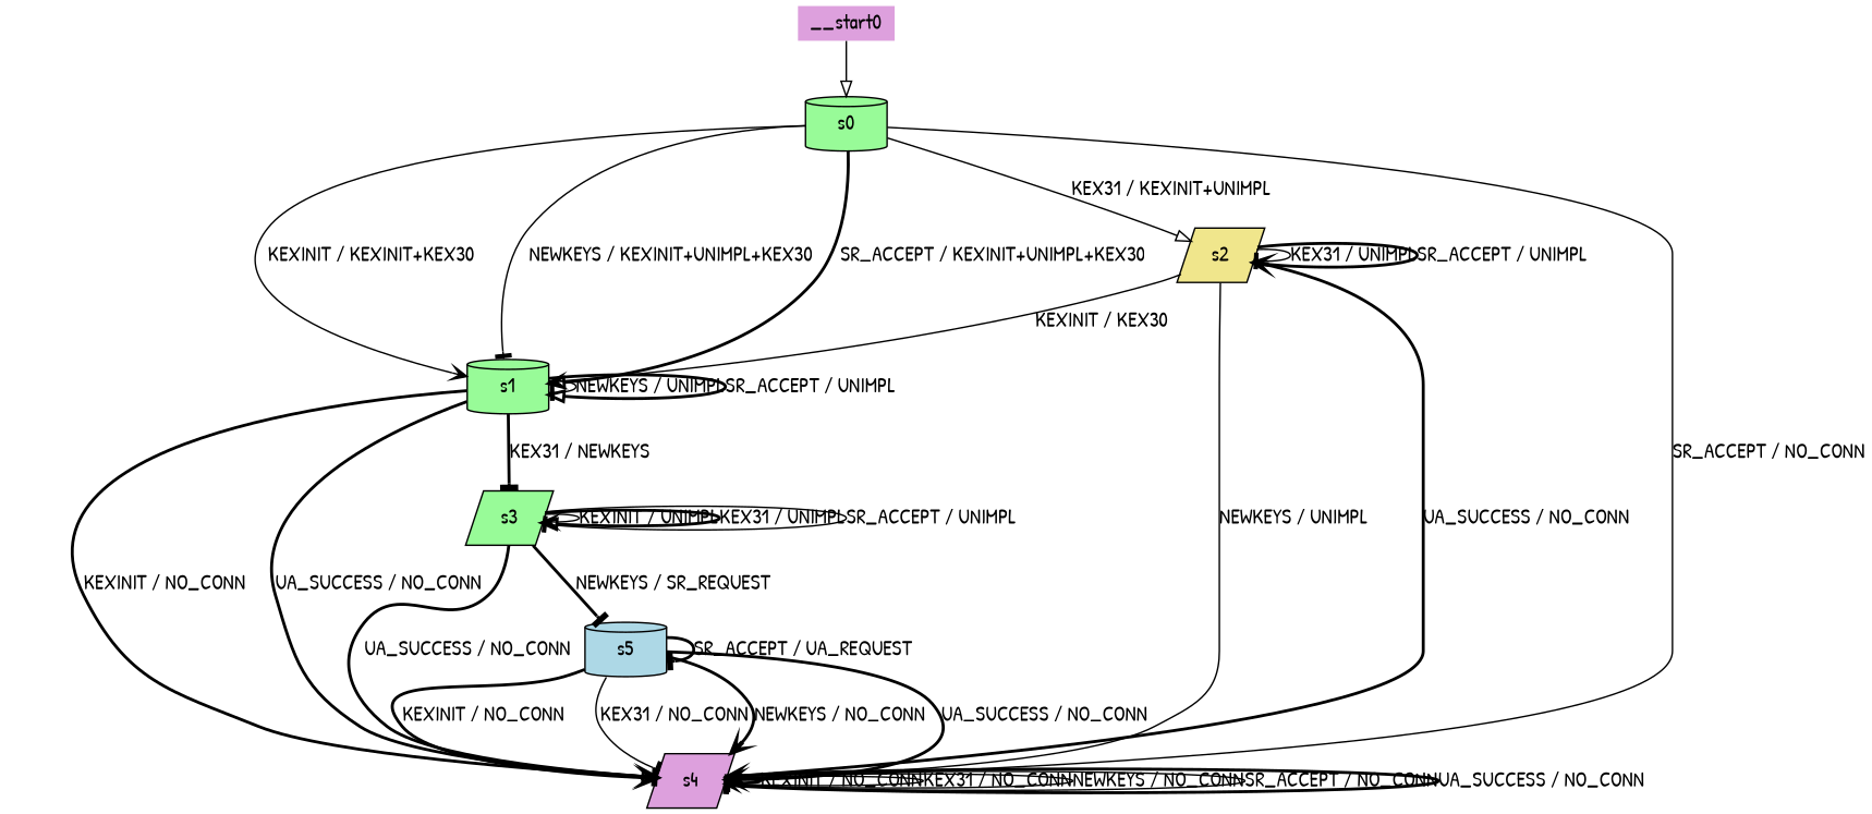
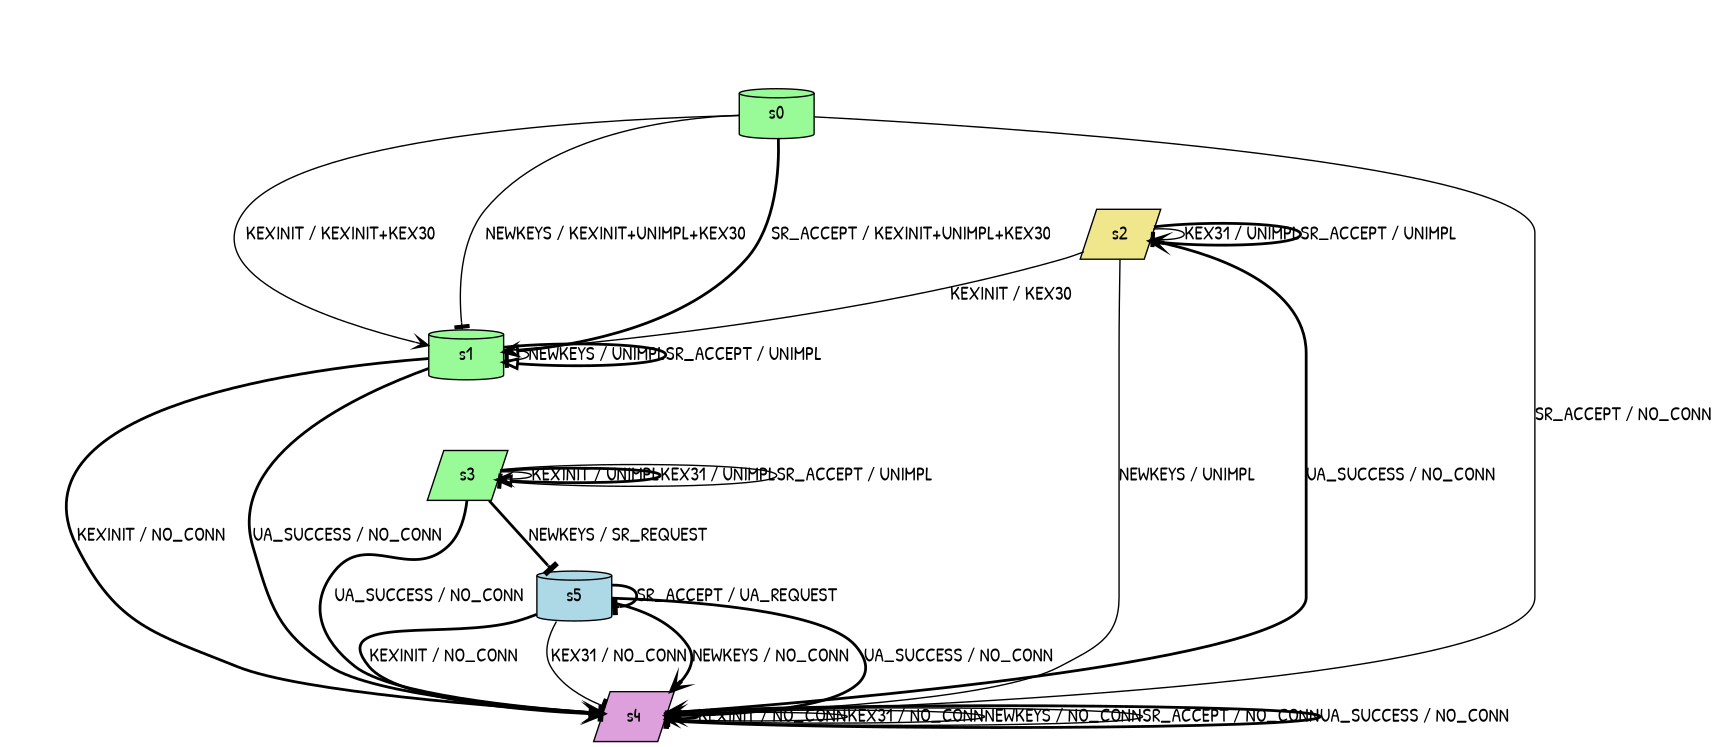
  digraph {
    fontname="Patrick Hand"
    node [fillcolor=palegreen fontname="Patrick Hand" shape=cylinder style=filled]
    edge [arrowhead=tee fontname="Patrick Hand" style=bold]
    n1 [label=s0]
    n2 [label=s1]
    n3 [fillcolor=khaki label=s2 shape=parallelogram]
    n4 [fillcolor=plum label=s4 shape=parallelogram]
    n5 [label=s3 shape=parallelogram]
    n6 [fillcolor=lightblue label=s5]
-   __start0 [fillcolor=plum height=0 shape=none width=0]
    n1 -> n2 [arrowhead=vee label="KEXINIT / KEXINIT+KEX30" style=solid]
    n1 -> n2 [label="NEWKEYS / KEXINIT+UNIMPL+KEX30" style=solid]
    n1 -> n2 [arrowhead=onormal label="SR_ACCEPT / KEXINIT+UNIMPL+KEX30"]
-   n1 -> n3 [arrowhead=onormal label="KEX31 / KEXINIT+UNIMPL" style=solid]
    n1 -> n4 [arrowhead=onormal label="SR_ACCEPT / NO_CONN" style=solid]
    n2 -> n2 [label="NEWKEYS / UNIMPL" style=solid]
    n2 -> n2 [arrowhead=onormal label="SR_ACCEPT / UNIMPL"]
    n2 -> n4 [arrowhead=onormal label="KEXINIT / NO_CONN"]
    n2 -> n4 [label="UA_SUCCESS / NO_CONN"]
-   n2 -> n5 [label="KEX31 / NEWKEYS"]
    n3 -> n2 [arrowhead=vee label="KEXINIT / KEX30" style=solid]
    n3 -> n3 [label="KEX31 / UNIMPL" style=solid]
    n3 -> n3 [arrowhead=vee label="SR_ACCEPT / UNIMPL"]
    n3 -> n4 [arrowhead=vee label="NEWKEYS / UNIMPL" style=solid]
    n3 -> n4 [arrowhead=vee label="UA_SUCCESS / NO_CONN"]
    n4 -> n4 [label="KEXINIT / NO_CONN"]
    n4 -> n4 [arrowhead=vee label="KEX31 / NO_CONN" style=solid]
    n4 -> n4 [label="NEWKEYS / NO_CONN" style=solid]
    n4 -> n4 [label="SR_ACCEPT / NO_CONN" style=solid]
    n4 -> n4 [label="UA_SUCCESS / NO_CONN"]
    n5 -> n4 [arrowhead=vee label="UA_SUCCESS / NO_CONN"]
    n5 -> n5 [arrowhead=vee label="KEXINIT / UNIMPL" style=solid]
    n5 -> n5 [arrowhead=onormal label="KEX31 / UNIMPL"]
    n5 -> n5 [label="SR_ACCEPT / UNIMPL" style=solid]
    n5 -> n6 [label="NEWKEYS / SR_REQUEST"]
    n6 -> n4 [arrowhead=vee label="KEXINIT / NO_CONN"]
    n6 -> n4 [label="KEX31 / NO_CONN" style=solid]
    n6 -> n4 [arrowhead=vee label="NEWKEYS / NO_CONN"]
    n6 -> n4 [arrowhead=vee label="UA_SUCCESS / NO_CONN"]
    n6 -> n6 [label="SR_ACCEPT / UA_REQUEST"]
-   __start0 -> n1 [arrowhead=onormal style=solid]
  }
